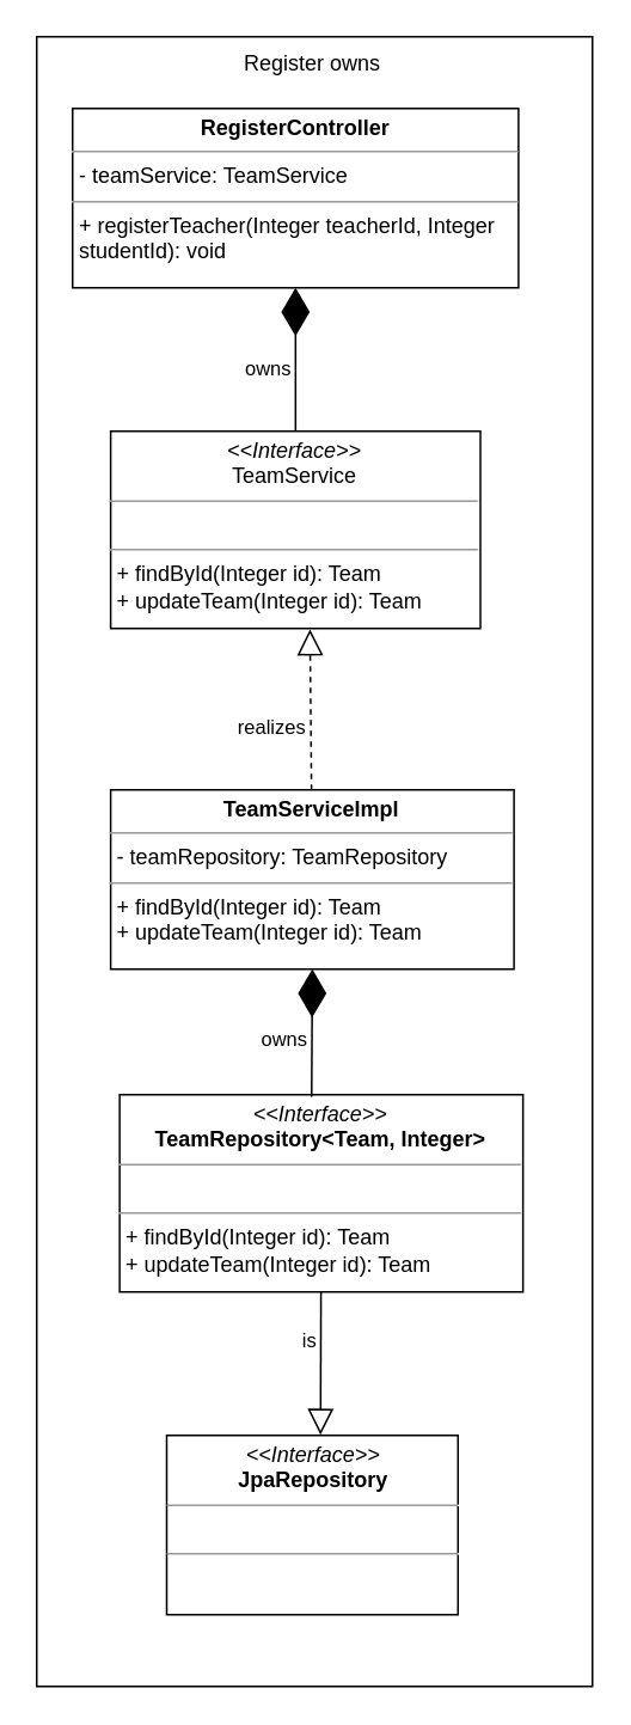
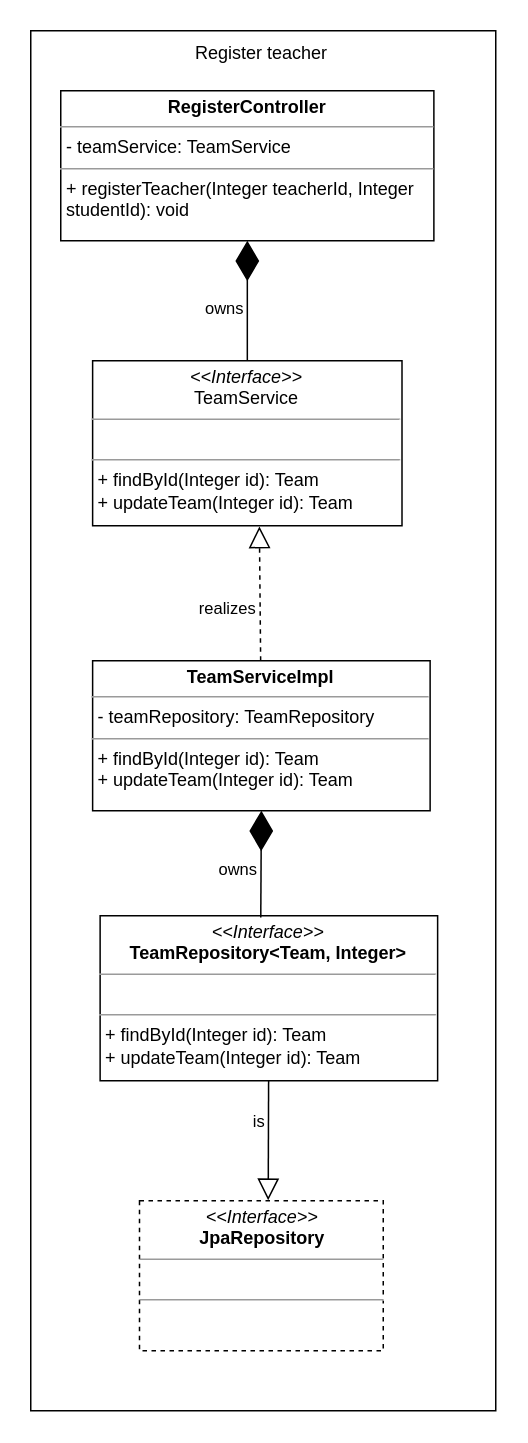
  <mxCell id="0" />
  <mxCell id="1" parent="0" />
  <mxCell id="2" value="" style="rounded=0;whiteSpace=wrap;html=1;" parent="1" vertex="1"><mxGeometry x="20" y="20" width="310" height="920" as="geometry" /></mxCell>
  <mxCell id="3" value="&lt;p style=&quot;margin:0px;margin-top:4px;text-align:center;&quot;&gt;&lt;b&gt;RegisterController&lt;/b&gt;&lt;/p&gt;&lt;hr size=&quot;1&quot;&gt;&lt;p style=&quot;margin:0px;margin-left:4px;&quot;&gt;- teamService: TeamService&lt;/p&gt;&lt;hr size=&quot;1&quot;&gt;&lt;p style=&quot;margin:0px;margin-left:4px;&quot;&gt;+ registerTeacher(Integer teacherId, Integer studentId): void&lt;/p&gt;" style="verticalAlign=top;align=left;overflow=fill;fontSize=12;fontFamily=Helvetica;html=1;whiteSpace=wrap;" parent="1" vertex="1"><mxGeometry x="40" y="60" width="248.75" height="100" as="geometry" /></mxCell>
  <mxCell id="4" value="&lt;p style=&quot;margin:0px;margin-top:4px;text-align:center;&quot;&gt;&lt;i&gt;&amp;lt;&amp;lt;Interface&amp;gt;&amp;gt;&lt;/i&gt;&lt;br&gt;TeamService&lt;br&gt;&lt;/p&gt;&lt;hr size=&quot;1&quot;&gt;&lt;p style=&quot;margin:0px;margin-left:4px;&quot;&gt;&lt;br&gt;&lt;/p&gt;&lt;hr size=&quot;1&quot;&gt;&lt;p style=&quot;margin:0px;margin-left:4px;&quot;&gt;+ findById(Integer id): Team&lt;br&gt;&lt;/p&gt;&lt;p style=&quot;margin:0px;margin-left:4px;&quot;&gt;+ updateTeam(Integer id): Team&lt;/p&gt;" style="verticalAlign=top;align=left;overflow=fill;fontSize=12;fontFamily=Helvetica;html=1;whiteSpace=wrap;" parent="1" vertex="1"><mxGeometry x="61.25" y="240" width="206.25" height="110" as="geometry" /></mxCell>
  <mxCell id="5" value="&lt;p style=&quot;margin:0px;margin-top:4px;text-align:center;&quot;&gt;&lt;b&gt;TeamServiceImpl&lt;/b&gt;&lt;/p&gt;&lt;hr size=&quot;1&quot;&gt;&lt;p style=&quot;margin:0px;margin-left:4px;&quot;&gt;- teamRepository: TeamRepository&lt;/p&gt;&lt;hr size=&quot;1&quot;&gt;&lt;p style=&quot;border-color: var(--border-color); margin: 0px 0px 0px 4px;&quot;&gt;+ findById(Integer id): Team&lt;br style=&quot;border-color: var(--border-color);&quot;&gt;&lt;/p&gt;&lt;p style=&quot;border-color: var(--border-color); margin: 0px 0px 0px 4px;&quot;&gt;+ updateTeam(Integer id): Team&lt;/p&gt;" style="verticalAlign=top;align=left;overflow=fill;fontSize=12;fontFamily=Helvetica;html=1;whiteSpace=wrap;" parent="1" vertex="1"><mxGeometry x="61.25" y="440" width="225" height="100" as="geometry" /></mxCell>
  <mxCell id="6" value="&lt;p style=&quot;margin:0px;margin-top:4px;text-align:center;&quot;&gt;&lt;i&gt;&amp;lt;&amp;lt;Interface&amp;gt;&amp;gt;&lt;/i&gt;&lt;br&gt;&lt;b&gt;TeamRepository&amp;lt;Team, Integer&amp;gt;&lt;/b&gt;&lt;/p&gt;&lt;hr size=&quot;1&quot;&gt;&lt;p style=&quot;margin:0px;margin-left:4px;&quot;&gt;&lt;br&gt;&lt;/p&gt;&lt;hr size=&quot;1&quot;&gt;&lt;p style=&quot;border-color: var(--border-color); margin: 0px 0px 0px 4px;&quot;&gt;+ findById(Integer id): Team&lt;br style=&quot;border-color: var(--border-color);&quot;&gt;&lt;/p&gt;&lt;p style=&quot;border-color: var(--border-color); margin: 0px 0px 0px 4px;&quot;&gt;+ updateTeam(Integer id): Team&lt;/p&gt;" style="verticalAlign=top;align=left;overflow=fill;fontSize=12;fontFamily=Helvetica;html=1;whiteSpace=wrap;" parent="1" vertex="1"><mxGeometry x="66.25" y="610" width="225" height="110" as="geometry" /></mxCell>
- <mxCell id="7" value="&lt;p style=&quot;margin:0px;margin-top:4px;text-align:center;&quot;&gt;&lt;i&gt;&amp;lt;&amp;lt;Interface&amp;gt;&amp;gt;&lt;/i&gt;&lt;br&gt;&lt;b&gt;JpaRepository&lt;/b&gt;&lt;/p&gt;&lt;hr size=&quot;1&quot;&gt;&lt;p style=&quot;margin:0px;margin-left:4px;&quot;&gt;&lt;br&gt;&lt;/p&gt;&lt;hr size=&quot;1&quot;&gt;&lt;p style=&quot;margin:0px;margin-left:4px;&quot;&gt;&lt;br&gt;&lt;/p&gt;" style="verticalAlign=top;align=left;overflow=fill;fontSize=12;fontFamily=Helvetica;html=1;whiteSpace=wrap;" parent="1" vertex="1"><mxGeometry x="92.5" y="800" width="162.5" height="100" as="geometry" /></mxCell>
+ <mxCell id="7" value="&lt;p style=&quot;margin:0px;margin-top:4px;text-align:center;&quot;&gt;&lt;i&gt;&amp;lt;&amp;lt;Interface&amp;gt;&amp;gt;&lt;/i&gt;&lt;br&gt;&lt;b&gt;JpaRepository&lt;/b&gt;&lt;/p&gt;&lt;hr size=&quot;1&quot;&gt;&lt;p style=&quot;margin:0px;margin-left:4px;&quot;&gt;&lt;br&gt;&lt;/p&gt;&lt;hr size=&quot;1&quot;&gt;&lt;p style=&quot;margin:0px;margin-left:4px;&quot;&gt;&lt;br&gt;&lt;/p&gt;" style="verticalAlign=top;align=left;overflow=fill;fontSize=12;fontFamily=Helvetica;html=1;whiteSpace=wrap;dashed=1;" parent="1" vertex="1"><mxGeometry x="92.5" y="800" width="162.5" height="100" as="geometry" /></mxCell>
  <mxCell id="8" value="" style="endArrow=block;endFill=0;endSize=12;html=1;rounded=0;entryX=0.528;entryY=-0.003;entryDx=0;entryDy=0;entryPerimeter=0;" parent="1" source="6" target="7" edge="1"><mxGeometry width="160" relative="1" as="geometry"><mxPoint x="164" y="700" as="sourcePoint" /><mxPoint x="330" y="749" as="targetPoint" /></mxGeometry></mxCell>
  <mxCell id="9" value="is" style="edgeLabel;html=1;align=center;verticalAlign=middle;resizable=0;points=[];" parent="8" vertex="1" connectable="0"><mxGeometry x="0.077" relative="1" as="geometry"><mxPoint x="-7" y="-16" as="offset" /></mxGeometry></mxCell>
  <mxCell id="10" value="" style="endArrow=diamondThin;endFill=1;endSize=24;html=1;rounded=0;entryX=0.5;entryY=1;entryDx=0;entryDy=0;exitX=0.476;exitY=0.011;exitDx=0;exitDy=0;exitPerimeter=0;" parent="1" source="6" target="5" edge="1"><mxGeometry width="160" relative="1" as="geometry"><mxPoint x="172" y="614" as="sourcePoint" /><mxPoint x="173" y="540" as="targetPoint" /></mxGeometry></mxCell>
  <mxCell id="11" value="owns" style="edgeLabel;html=1;align=center;verticalAlign=middle;resizable=0;points=[];" parent="10" vertex="1" connectable="0"><mxGeometry x="-0.348" relative="1" as="geometry"><mxPoint x="-16" y="-10" as="offset" /></mxGeometry></mxCell>
  <mxCell id="12" value="" style="endArrow=diamondThin;endFill=1;endSize=24;html=1;rounded=0;exitX=0.5;exitY=0;exitDx=0;exitDy=0;entryX=0.5;entryY=1;entryDx=0;entryDy=0;" parent="1" source="4" target="3" edge="1"><mxGeometry width="160" relative="1" as="geometry"><mxPoint x="164.995" y="240" as="sourcePoint" /><mxPoint x="164" y="170" as="targetPoint" /></mxGeometry></mxCell>
  <mxCell id="13" value="owns" style="edgeLabel;html=1;align=center;verticalAlign=middle;resizable=0;points=[];" parent="12" vertex="1" connectable="0"><mxGeometry x="-0.348" relative="1" as="geometry"><mxPoint x="-16" y="-10" as="offset" /></mxGeometry></mxCell>
  <mxCell id="14" value="" style="endArrow=block;dashed=1;endFill=0;endSize=12;html=1;rounded=0;entryX=0.539;entryY=1.004;entryDx=0;entryDy=0;entryPerimeter=0;" parent="1" source="5" target="4" edge="1"><mxGeometry width="160" relative="1" as="geometry"><mxPoint x="173.25" y="439.9" as="sourcePoint" /><mxPoint x="173.73" y="350" as="targetPoint" /></mxGeometry></mxCell>
  <mxCell id="15" value="realizes" style="edgeLabel;html=1;align=center;verticalAlign=middle;resizable=0;points=[];" parent="14" vertex="1" connectable="0"><mxGeometry x="-0.215" y="-1" relative="1" as="geometry"><mxPoint x="-23" as="offset" /></mxGeometry></mxCell>
- <mxCell id="16" value="Register owns" style="text;html=1;strokeColor=none;fillColor=none;align=center;verticalAlign=middle;whiteSpace=wrap;rounded=0;" parent="1" vertex="1"><mxGeometry x="113.75" y="20" width="120" height="30" as="geometry" /></mxCell>
+ <mxCell id="16" value="Register teacher" style="text;html=1;strokeColor=none;fillColor=none;align=center;verticalAlign=middle;whiteSpace=wrap;rounded=0;" parent="1" vertex="1"><mxGeometry x="113.75" y="20" width="120" height="30" as="geometry" /></mxCell>
